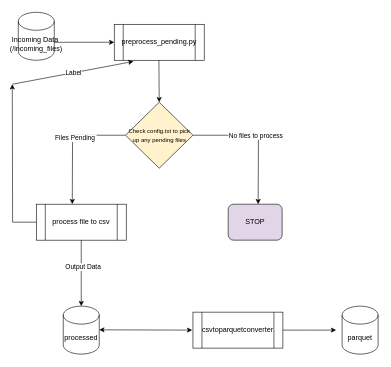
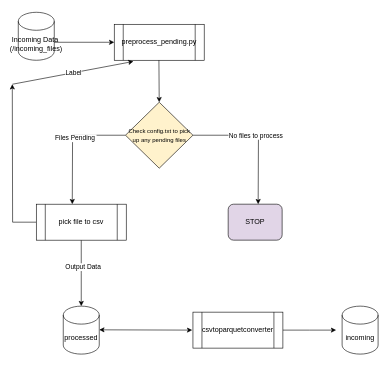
  <mxCell id="0" />
  <mxCell id="1" parent="0" />
  <mxCell id="2" value="Incoming Data&amp;nbsp;&lt;br&gt;(/incoming_files)" style="shape=cylinder3;whiteSpace=wrap;html=1;boundedLbl=1;backgroundOutline=1;size=15;" vertex="1" parent="1"><mxGeometry x="30" y="20" width="60" height="80" as="geometry" /></mxCell>
  <mxCell id="3" value="" style="endArrow=classic;html=1;" edge="1" parent="1"><mxGeometry relative="1" as="geometry"><mxPoint x="90" y="70" as="sourcePoint" /><mxPoint x="190" y="70" as="targetPoint" /></mxGeometry></mxCell>
  <mxCell id="4" value="preprocess_pending.py" style="shape=process;whiteSpace=wrap;html=1;backgroundOutline=1;" vertex="1" parent="1"><mxGeometry x="190" y="40" width="150" height="60" as="geometry" /></mxCell>
  <mxCell id="5" value="" style="endArrow=classic;html=1;" edge="1" parent="1"><mxGeometry relative="1" as="geometry"><mxPoint x="264.5" y="100" as="sourcePoint" /><mxPoint x="265" y="170" as="targetPoint" /></mxGeometry></mxCell>
  <mxCell id="6" style="edgeStyle=orthogonalEdgeStyle;rounded=0;orthogonalLoop=1;jettySize=auto;html=1;" edge="1" parent="1" source="10"><mxGeometry relative="1" as="geometry"><mxPoint x="120" y="340" as="targetPoint" /></mxGeometry></mxCell>
  <mxCell id="7" value="Files Pending&amp;nbsp;" style="edgeLabel;html=1;align=center;verticalAlign=middle;resizable=0;points=[];" vertex="1" connectable="0" parent="6"><mxGeometry x="-0.177" y="4" relative="1" as="geometry"><mxPoint x="1" as="offset" /></mxGeometry></mxCell>
  <mxCell id="8" style="edgeStyle=orthogonalEdgeStyle;rounded=0;orthogonalLoop=1;jettySize=auto;html=1;exitX=1;exitY=0.5;exitDx=0;exitDy=0;" edge="1" parent="1" source="10"><mxGeometry relative="1" as="geometry"><mxPoint x="430" y="340" as="targetPoint" /></mxGeometry></mxCell>
  <mxCell id="9" value="No files to process" style="edgeLabel;html=1;align=center;verticalAlign=middle;resizable=0;points=[];" vertex="1" connectable="0" parent="8"><mxGeometry x="-0.078" relative="1" as="geometry"><mxPoint x="1" as="offset" /></mxGeometry></mxCell>
  <mxCell id="10" value="&lt;font style=&quot;font-size: 10px&quot;&gt;Check config.txt to pick up any pending files&lt;/font&gt;" style="rhombus;whiteSpace=wrap;html=1;fillColor=#fff2cc;" vertex="1" parent="1"><mxGeometry x="208.75" y="170" width="112.5" height="110" as="geometry" /></mxCell>
  <mxCell id="11" style="edgeStyle=orthogonalEdgeStyle;rounded=0;orthogonalLoop=1;jettySize=auto;html=1;exitX=0;exitY=0.5;exitDx=0;exitDy=0;" edge="1" parent="1" source="14"><mxGeometry relative="1" as="geometry"><mxPoint x="20" y="140" as="targetPoint" /></mxGeometry></mxCell>
  <mxCell id="12" style="edgeStyle=orthogonalEdgeStyle;rounded=0;orthogonalLoop=1;jettySize=auto;html=1;exitX=0.5;exitY=1;exitDx=0;exitDy=0;" edge="1" parent="1" source="14"><mxGeometry relative="1" as="geometry"><mxPoint x="135" y="510" as="targetPoint" /></mxGeometry></mxCell>
  <mxCell id="13" value="Output Data" style="edgeLabel;html=1;align=center;verticalAlign=middle;resizable=0;points=[];" vertex="1" connectable="0" parent="12"><mxGeometry x="-0.2" y="2" relative="1" as="geometry"><mxPoint as="offset" /></mxGeometry></mxCell>
- <mxCell id="14" value="process file to csv" style="shape=process;whiteSpace=wrap;html=1;backgroundOutline=1;" vertex="1" parent="1"><mxGeometry x="60" y="340" width="150" height="60" as="geometry" /></mxCell>
+ <mxCell id="14" value="pick file to csv" style="shape=process;whiteSpace=wrap;html=1;backgroundOutline=1;" vertex="1" parent="1"><mxGeometry x="60" y="340" width="150" height="60" as="geometry" /></mxCell>
  <mxCell id="15" value="" style="endArrow=classic;html=1;entryX=0.213;entryY=1.033;entryDx=0;entryDy=0;entryPerimeter=0;" edge="1" parent="1" target="4"><mxGeometry relative="1" as="geometry"><mxPoint x="20" y="140" as="sourcePoint" /><mxPoint x="180" y="140" as="targetPoint" /></mxGeometry></mxCell>
  <mxCell id="16" value="Label" style="edgeLabel;resizable=0;html=1;align=center;verticalAlign=middle;" connectable="0" vertex="1" parent="15"><mxGeometry relative="1" as="geometry" /></mxCell>
  <mxCell id="17" value="STOP" style="rounded=1;whiteSpace=wrap;html=1;fillColor=#e1d5e7;" vertex="1" parent="1"><mxGeometry x="380" y="340" width="90" height="60" as="geometry" /></mxCell>
  <mxCell id="18" value="processed" style="shape=cylinder3;whiteSpace=wrap;html=1;boundedLbl=1;backgroundOutline=1;size=15;" vertex="1" parent="1"><mxGeometry x="105" y="510" width="60" height="80" as="geometry" /></mxCell>
  <mxCell id="19" style="edgeStyle=orthogonalEdgeStyle;rounded=0;orthogonalLoop=1;jettySize=auto;html=1;exitX=1;exitY=0.5;exitDx=0;exitDy=0;" edge="1" parent="1" source="20"><mxGeometry relative="1" as="geometry"><mxPoint x="560" y="550" as="targetPoint" /></mxGeometry></mxCell>
  <mxCell id="20" value="csvtoparquetconverter" style="shape=process;whiteSpace=wrap;html=1;backgroundOutline=1;" vertex="1" parent="1"><mxGeometry x="321.25" y="520" width="150" height="60" as="geometry" /></mxCell>
  <mxCell id="21" value="" style="endArrow=classic;startArrow=classic;html=1;" edge="1" parent="1"><mxGeometry width="50" height="50" relative="1" as="geometry"><mxPoint x="165" y="549.5" as="sourcePoint" /><mxPoint x="320" y="550" as="targetPoint" /></mxGeometry></mxCell>
- <mxCell id="22" value="parquet" style="shape=cylinder3;whiteSpace=wrap;html=1;boundedLbl=1;backgroundOutline=1;size=15;" vertex="1" parent="1"><mxGeometry x="570" y="510" width="60" height="80" as="geometry" /></mxCell>
+ <mxCell id="22" value="incoming" style="shape=cylinder3;whiteSpace=wrap;html=1;boundedLbl=1;backgroundOutline=1;size=15;" vertex="1" parent="1"><mxGeometry x="570" y="510" width="60" height="80" as="geometry" /></mxCell>
